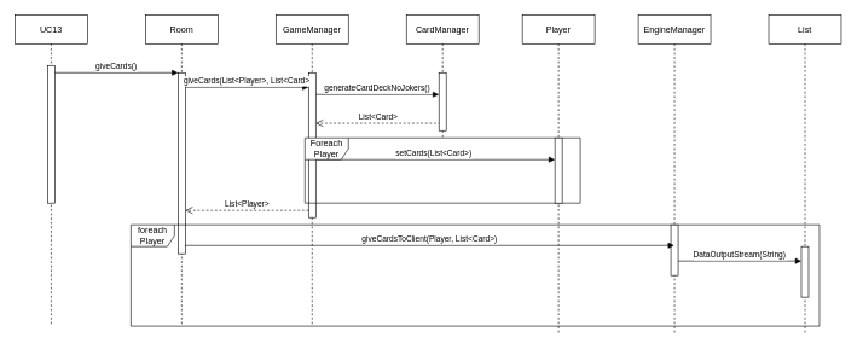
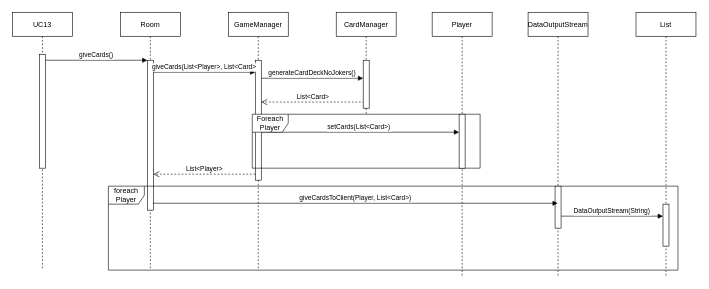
  <mxCell id="0" />
  <mxCell id="1" parent="0" />
  <mxCell id="2" value="setCards(List&lt;Card&gt;)" style="verticalAlign=bottom;endArrow=block;shadow=0;strokeWidth=1;" edge="1" parent="1" target="23"><mxGeometry relative="1" as="geometry"><mxPoint x="430" y="220" as="sourcePoint" /><mxPoint x="650" y="210" as="targetPoint" /></mxGeometry></mxCell>
  <mxCell id="3" value="UC13" style="shape=umlLifeline;perimeter=lifelinePerimeter;container=1;collapsible=0;recursiveResize=0;rounded=0;shadow=0;strokeWidth=1;" vertex="1" parent="1"><mxGeometry x="20" y="20" width="100" height="430" as="geometry" /></mxCell>
  <mxCell id="4" value="" style="points=[];perimeter=orthogonalPerimeter;rounded=0;shadow=0;strokeWidth=1;" vertex="1" parent="3"><mxGeometry x="45" y="70" width="10" height="190" as="geometry" /></mxCell>
  <mxCell id="5" value="Room" style="shape=umlLifeline;perimeter=lifelinePerimeter;container=1;collapsible=0;recursiveResize=0;rounded=0;shadow=0;strokeWidth=1;" vertex="1" parent="1"><mxGeometry x="200" y="20" width="100" height="430" as="geometry" /></mxCell>
  <mxCell id="6" value="" style="points=[];perimeter=orthogonalPerimeter;rounded=0;shadow=0;strokeWidth=1;" vertex="1" parent="5"><mxGeometry x="45" y="80" width="10" height="250" as="geometry" /></mxCell>
  <mxCell id="7" value="giveCards()" style="verticalAlign=bottom;endArrow=block;entryX=0;entryY=0;shadow=0;strokeWidth=1;" edge="1" parent="1" source="4" target="6"><mxGeometry relative="1" as="geometry"><mxPoint x="175" y="100" as="sourcePoint" /></mxGeometry></mxCell>
  <mxCell id="8" value="GameManager" style="shape=umlLifeline;perimeter=lifelinePerimeter;container=1;collapsible=0;recursiveResize=0;rounded=0;shadow=0;strokeWidth=1;" vertex="1" parent="1"><mxGeometry x="380" y="20" width="100" height="430" as="geometry" /></mxCell>
  <mxCell id="9" value="generateCardDeckNoJokers()" style="verticalAlign=bottom;endArrow=block;entryX=0;entryY=0;shadow=0;strokeWidth=1;" edge="1" parent="8"><mxGeometry relative="1" as="geometry"><mxPoint x="55" y="110.0" as="sourcePoint" /><mxPoint x="225.0" y="110.0" as="targetPoint" /><mxPoint as="offset" /></mxGeometry></mxCell>
  <mxCell id="10" value="List&amp;lt;Card&amp;gt;" style="html=1;verticalAlign=bottom;endArrow=open;dashed=1;endSize=8;rounded=0;" edge="1" parent="8"><mxGeometry relative="1" as="geometry"><mxPoint x="227" y="149.71" as="sourcePoint" /><mxPoint x="55" y="149.71" as="targetPoint" /></mxGeometry></mxCell>
  <mxCell id="11" value="" style="points=[];perimeter=orthogonalPerimeter;rounded=0;shadow=0;strokeWidth=1;" vertex="1" parent="8"><mxGeometry x="45" y="80" width="10" height="200" as="geometry" /></mxCell>
  <mxCell id="12" value="Foreach Player" style="shape=umlFrame;whiteSpace=wrap;html=1;" vertex="1" parent="8"><mxGeometry x="40" y="170" width="380" height="90" as="geometry" /></mxCell>
  <mxCell id="13" value="foreach Player" style="shape=umlFrame;whiteSpace=wrap;html=1;" vertex="1" parent="8"><mxGeometry x="-200" y="290" width="950" height="140" as="geometry" /></mxCell>
  <mxCell id="14" value="List&amp;lt;Player&amp;gt;" style="html=1;verticalAlign=bottom;endArrow=open;dashed=1;endSize=8;rounded=0;" edge="1" parent="1" source="11" target="6"><mxGeometry relative="1" as="geometry"><mxPoint x="420" y="190" as="sourcePoint" /><mxPoint x="253" y="180" as="targetPoint" /><Array as="points"><mxPoint x="300" y="290" /></Array></mxGeometry></mxCell>
  <mxCell id="15" value="CardManager" style="shape=umlLifeline;perimeter=lifelinePerimeter;container=1;collapsible=0;recursiveResize=0;rounded=0;shadow=0;strokeWidth=1;" vertex="1" parent="1"><mxGeometry x="560" y="20" width="100" height="170" as="geometry" /></mxCell>
  <mxCell id="16" value="" style="points=[];perimeter=orthogonalPerimeter;rounded=0;shadow=0;strokeWidth=1;" vertex="1" parent="15"><mxGeometry x="45" y="80" width="10" height="80" as="geometry" /></mxCell>
- <mxCell id="17" value="EngineManager" style="shape=umlLifeline;perimeter=lifelinePerimeter;container=1;collapsible=0;recursiveResize=0;rounded=0;shadow=0;strokeWidth=1;" vertex="1" parent="1"><mxGeometry x="880" y="20" width="100" height="440" as="geometry" /></mxCell>
+ <mxCell id="17" value="DataOutputStream" style="shape=umlLifeline;perimeter=lifelinePerimeter;container=1;collapsible=0;recursiveResize=0;rounded=0;shadow=0;strokeWidth=1;" vertex="1" parent="1"><mxGeometry x="880" y="20" width="100" height="440" as="geometry" /></mxCell>
  <mxCell id="18" value="" style="points=[];perimeter=orthogonalPerimeter;rounded=0;shadow=0;strokeWidth=1;" vertex="1" parent="17"><mxGeometry x="45" y="290" width="10" height="70" as="geometry" /></mxCell>
  <mxCell id="19" value="giveCards(List&lt;Player&gt;, List&lt;Card&gt;" style="verticalAlign=bottom;endArrow=block;entryX=0;entryY=0;shadow=0;strokeWidth=1;" edge="1" parent="1"><mxGeometry relative="1" as="geometry"><mxPoint x="255" y="120" as="sourcePoint" /><mxPoint x="425" y="120" as="targetPoint" /><mxPoint as="offset" /></mxGeometry></mxCell>
  <mxCell id="20" value="List" style="shape=umlLifeline;perimeter=lifelinePerimeter;container=1;collapsible=0;recursiveResize=0;rounded=0;shadow=0;strokeWidth=1;" vertex="1" parent="1"><mxGeometry x="1060" y="20" width="100" height="440" as="geometry" /></mxCell>
  <mxCell id="21" value="" style="points=[];perimeter=orthogonalPerimeter;rounded=0;shadow=0;strokeWidth=1;" vertex="1" parent="20"><mxGeometry x="45" y="320" width="10" height="70" as="geometry" /></mxCell>
  <mxCell id="22" value="Player" style="shape=umlLifeline;perimeter=lifelinePerimeter;container=1;collapsible=0;recursiveResize=0;rounded=0;shadow=0;strokeWidth=1;" vertex="1" parent="1"><mxGeometry x="720" y="20" width="100" height="440" as="geometry" /></mxCell>
  <mxCell id="23" value="" style="points=[];perimeter=orthogonalPerimeter;rounded=0;shadow=0;strokeWidth=1;" vertex="1" parent="22"><mxGeometry x="45" y="170" width="10" height="90" as="geometry" /></mxCell>
  <mxCell id="24" value="giveCardsToClient(Player, List&lt;Card&gt;)" style="verticalAlign=bottom;endArrow=block;shadow=0;strokeWidth=1;exitX=0.931;exitY=0.954;exitDx=0;exitDy=0;exitPerimeter=0;" edge="1" parent="1" source="6" target="17"><mxGeometry relative="1" as="geometry"><mxPoint x="255" y="230" as="sourcePoint" /><mxPoint x="920" y="300" as="targetPoint" /></mxGeometry></mxCell>
  <mxCell id="25" value="DataOutputStream(String)" style="verticalAlign=bottom;endArrow=block;entryX=0;entryY=0;shadow=0;strokeWidth=1;" edge="1" parent="1"><mxGeometry relative="1" as="geometry"><mxPoint x="935" y="360" as="sourcePoint" /><mxPoint x="1105" y="360" as="targetPoint" /></mxGeometry></mxCell>
